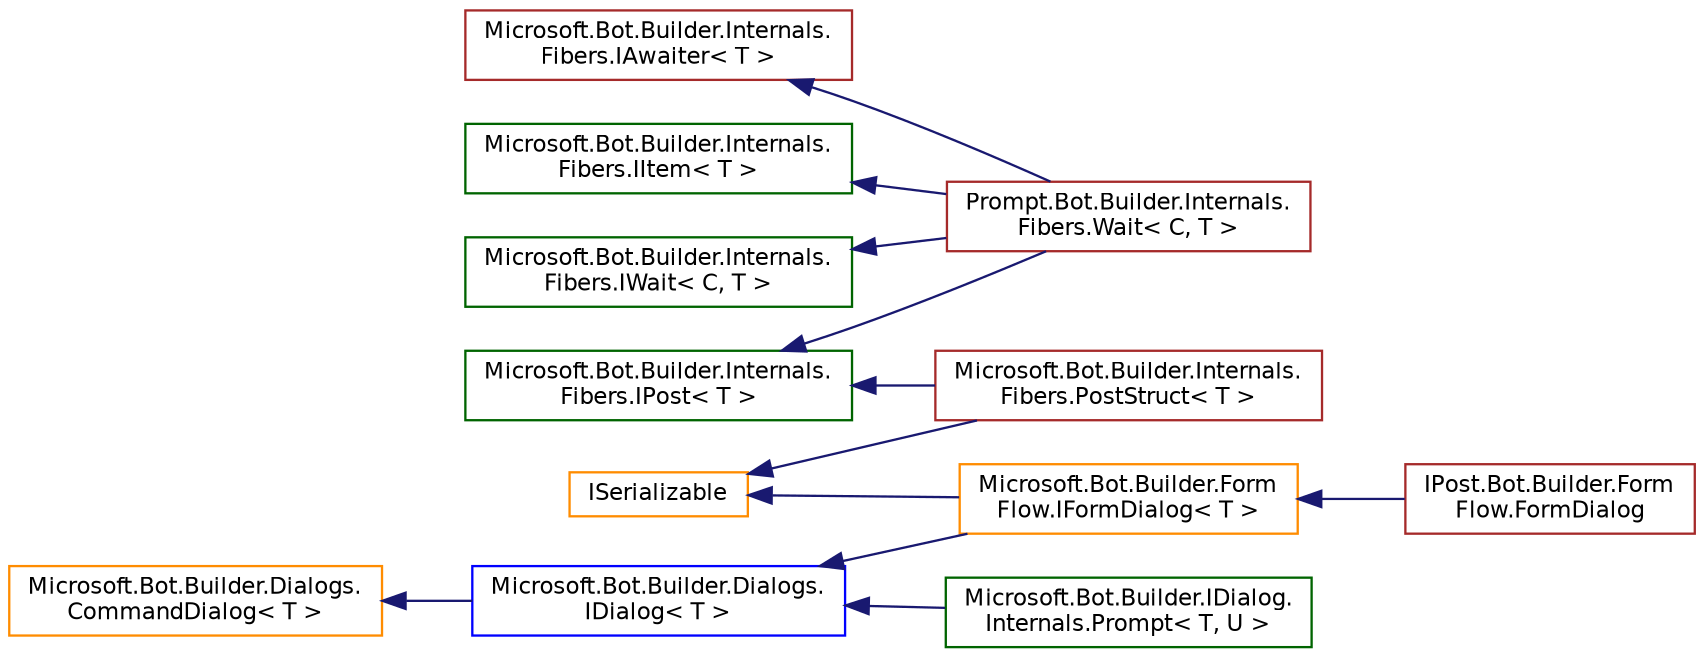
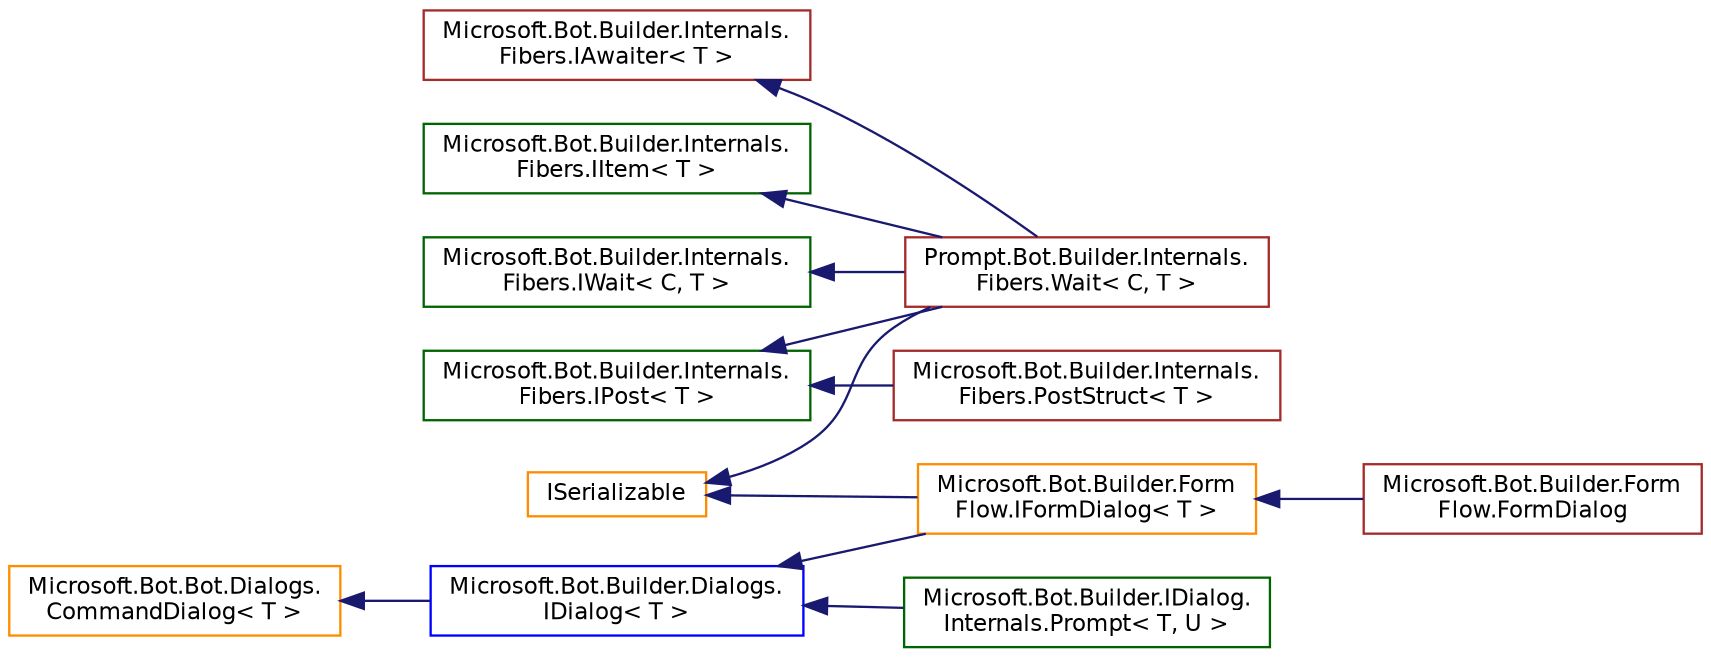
  digraph {
    rankdir=LR
    node [color=brown fillcolor=white fontname=Helvetica fontsize=10 shape=record style=filled]
    edge [color=midnightblue dir=back fontname=Helvetica fontsize=10 labelfontname=Helvetica labelfontsize=10 style=solid]
    n1 [height=0.2 label="Microsoft.Bot.Builder.Internals.\lFibers.IAwaiter\< T \>" width=0.4]
    n2 [height=0.2 label="Prompt.Bot.Builder.Internals.\lFibers.Wait\< C, T \>" width=0.4]
    n3 [color=blue height=0.2 label="Microsoft.Bot.Builder.Dialogs.\lIDialog\< T \>" width=0.4]
    n4 [color=darkgreen height=0.2 label="Microsoft.Bot.Builder.IDialog.\lInternals.Prompt\< T, U \>" width=0.4]
    n5 [color=darkorange height=0.2 label="Microsoft.Bot.Builder.Form\lFlow.IFormDialog\< T \>" width=0.4]
-   n6 [color=darkorange height=0.2 label="Microsoft.Bot.Builder.Dialogs.\lCommandDialog\< T \>" width=0.4]
-   n7 [height=0.2 label="IPost.Bot.Builder.Form\lFlow.FormDialog" width=0.4]
+   n6 [color=darkorange height=0.2 label="Microsoft.Bot.Bot.Dialogs.\lCommandDialog\< T \>" width=0.4]
+   n7 [height=0.2 label="Microsoft.Bot.Builder.Form\lFlow.FormDialog" width=0.4]
    n8 [color=darkgreen height=0.2 label="Microsoft.Bot.Builder.Internals.\lFibers.IItem\< T \>" width=0.4]
    n9 [color=darkgreen height=0.2 label="Microsoft.Bot.Builder.Internals.\lFibers.IPost\< T \>" width=0.4]
    n10 [height=0.2 label="Microsoft.Bot.Builder.Internals.\lFibers.PostStruct\< T \>" width=0.4]
    n11 [color=darkorange height=0.2 label=ISerializable width=0.4]
    n12 [color=darkgreen height=0.2 label="Microsoft.Bot.Builder.Internals.\lFibers.IWait\< C, T \>" width=0.4]
    n1 -> n2
    n3 -> n4
    n3 -> n5
    n5 -> n7
    n6 -> n3
    n8 -> n2
    n9 -> n2
    n9 -> n10
-   n11 -> n10
+   n11 -> n2
    n11 -> n5
    n12 -> n2
  }
